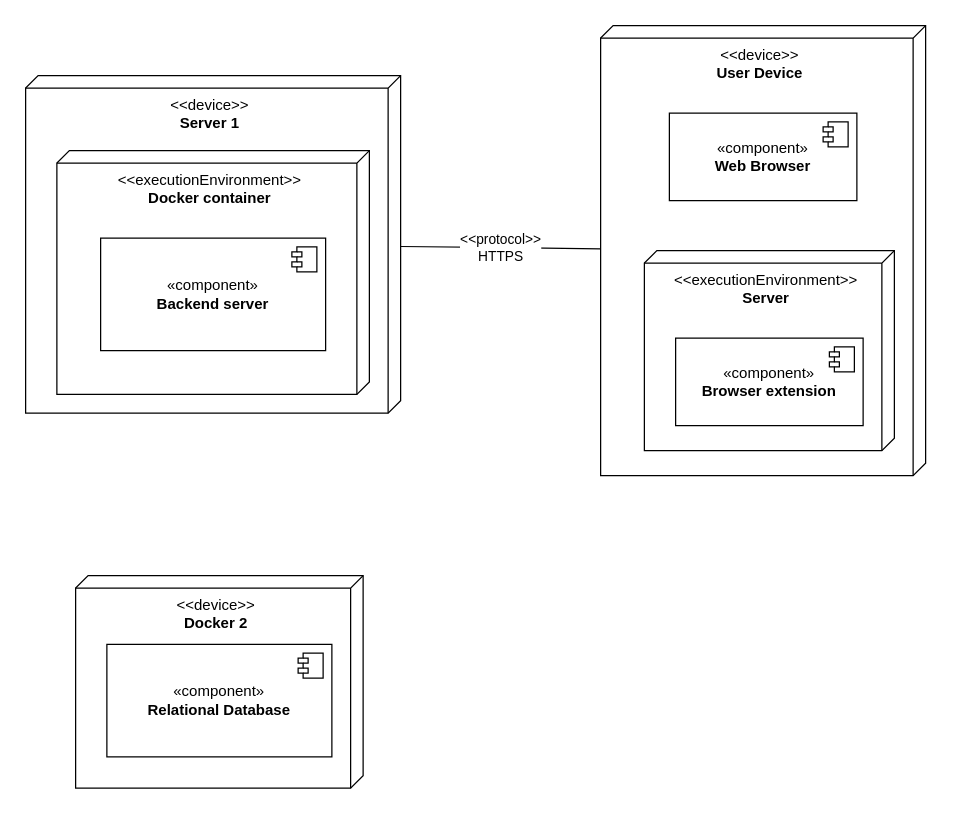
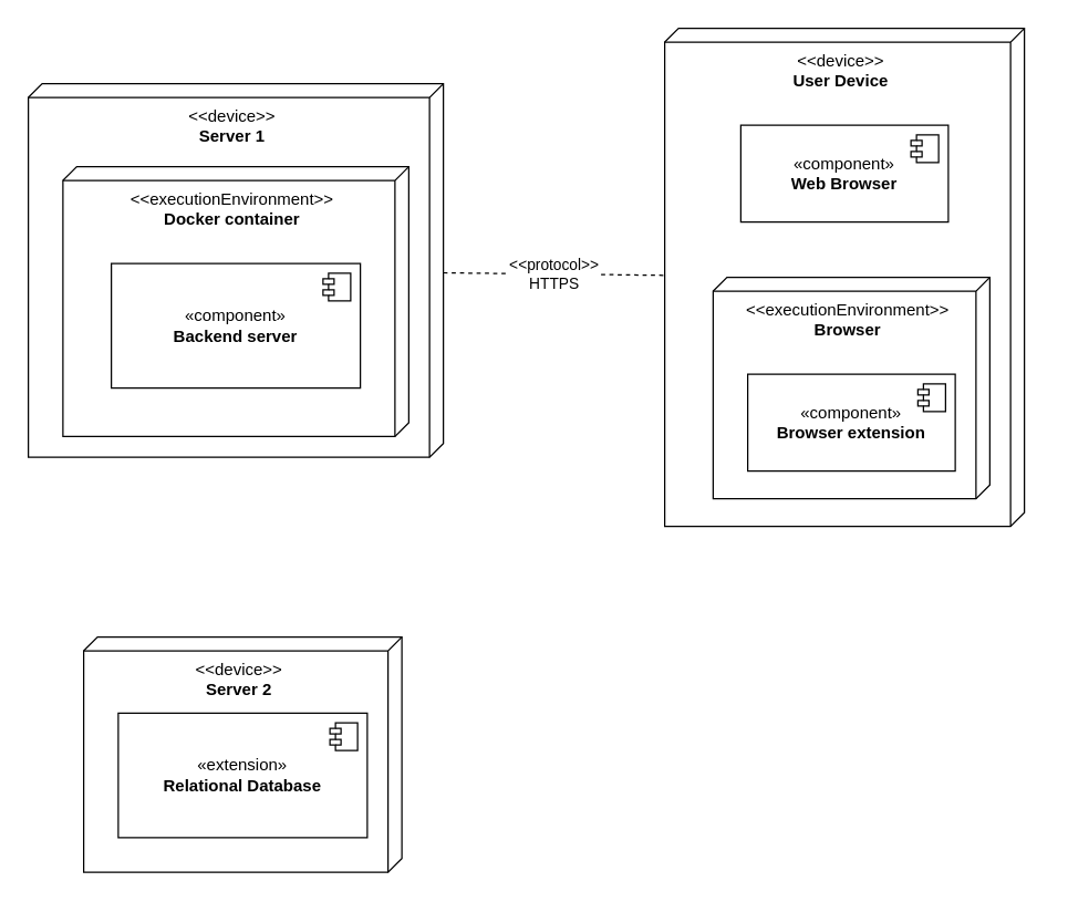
  <mxCell id="0" />
  <mxCell id="1" parent="0" />
  <mxCell id="2" value="" style="group" vertex="1" connectable="0" parent="1"><mxGeometry x="60" y="460" width="230" height="170" as="geometry" /></mxCell>
- <mxCell id="3" value="&lt;div&gt;&amp;lt;&amp;lt;device&amp;gt;&amp;gt;&lt;/div&gt;&lt;div&gt;&lt;b&gt;Docker 2&lt;/b&gt;&lt;/div&gt;" style="verticalAlign=top;align=center;shape=cube;size=10;direction=south;fontStyle=0;html=1;boundedLbl=1;spacingLeft=5;whiteSpace=wrap;" vertex="1" parent="2"><mxGeometry width="230" height="170" as="geometry" /></mxCell>
- <mxCell id="4" value="«component»&lt;br&gt;&lt;b&gt;Relational Database&lt;/b&gt;" style="html=1;dropTarget=0;whiteSpace=wrap;" vertex="1" parent="2"><mxGeometry x="25" y="55" width="180" height="90" as="geometry" /></mxCell>
+ <mxCell id="3" value="&lt;div&gt;&amp;lt;&amp;lt;device&amp;gt;&amp;gt;&lt;/div&gt;&lt;div&gt;&lt;b&gt;Server 2&lt;/b&gt;&lt;/div&gt;" style="verticalAlign=top;align=center;shape=cube;size=10;direction=south;fontStyle=0;html=1;boundedLbl=1;spacingLeft=5;whiteSpace=wrap;" vertex="1" parent="2"><mxGeometry width="230" height="170" as="geometry" /></mxCell>
+ <mxCell id="4" value="«extension»&lt;br&gt;&lt;b&gt;Relational Database&lt;/b&gt;" style="html=1;dropTarget=0;whiteSpace=wrap;" vertex="1" parent="2"><mxGeometry x="25" y="55" width="180" height="90" as="geometry" /></mxCell>
  <mxCell id="5" value="" style="shape=module;jettyWidth=8;jettyHeight=4;" vertex="1" parent="4"><mxGeometry x="1" width="20" height="20" relative="1" as="geometry"><mxPoint x="-27" y="7" as="offset" /></mxGeometry></mxCell>
  <mxCell id="6" value="" style="group" vertex="1" connectable="0" parent="1"><mxGeometry x="90" y="160" width="230" height="170" as="geometry" /></mxCell>
  <mxCell id="7" value="&lt;div&gt;&amp;lt;&amp;lt;device&amp;gt;&amp;gt;&lt;/div&gt;&lt;div&gt;&lt;b&gt;Server 1&lt;/b&gt;&lt;/div&gt;" style="verticalAlign=top;align=center;shape=cube;size=10;direction=south;fontStyle=0;html=1;boundedLbl=1;spacingLeft=5;whiteSpace=wrap;" vertex="1" parent="6"><mxGeometry x="-70" y="-100" width="300" height="270" as="geometry" /></mxCell>
  <mxCell id="8" value="&lt;div&gt;&amp;lt;&amp;lt;executionEnvironment&amp;gt;&amp;gt;&lt;/div&gt;&lt;div&gt;&lt;b&gt;Docker container&lt;/b&gt;&lt;/div&gt;" style="verticalAlign=top;align=center;shape=cube;size=10;direction=south;fontStyle=0;html=1;boundedLbl=1;spacingLeft=5;whiteSpace=wrap;" vertex="1" parent="6"><mxGeometry x="-45" y="-40" width="250" height="195" as="geometry" /></mxCell>
  <mxCell id="9" value="«component»&lt;br&gt;&lt;b&gt;Backend server&lt;/b&gt;" style="html=1;dropTarget=0;whiteSpace=wrap;" vertex="1" parent="6"><mxGeometry x="-10" y="30" width="180" height="90" as="geometry" /></mxCell>
  <mxCell id="10" value="" style="shape=module;jettyWidth=8;jettyHeight=4;" vertex="1" parent="9"><mxGeometry x="1" width="20" height="20" relative="1" as="geometry"><mxPoint x="-27" y="7" as="offset" /></mxGeometry></mxCell>
  <mxCell id="11" value="" style="group" vertex="1" connectable="0" parent="1"><mxGeometry x="480" y="110" width="270" height="370" as="geometry" /></mxCell>
  <mxCell id="12" value="" style="group" vertex="1" connectable="0" parent="11"><mxGeometry y="-90" width="260" height="360" as="geometry" /></mxCell>
  <mxCell id="13" value="&lt;div&gt;&amp;lt;&amp;lt;device&amp;gt;&amp;gt;&lt;/div&gt;&lt;div&gt;&lt;b&gt;User Device&lt;/b&gt;&lt;/div&gt;" style="verticalAlign=top;align=center;shape=cube;size=10;direction=south;fontStyle=0;html=1;boundedLbl=1;spacingLeft=5;whiteSpace=wrap;" vertex="1" parent="12"><mxGeometry width="260" height="360" as="geometry" /></mxCell>
  <mxCell id="14" value="«component»&lt;br&gt;&lt;b&gt;Web Browser&lt;/b&gt;" style="html=1;dropTarget=0;whiteSpace=wrap;" vertex="1" parent="12"><mxGeometry x="55" y="70" width="150" height="70" as="geometry" /></mxCell>
  <mxCell id="15" value="" style="shape=module;jettyWidth=8;jettyHeight=4;" vertex="1" parent="14"><mxGeometry x="1" width="20" height="20" relative="1" as="geometry"><mxPoint x="-27" y="7" as="offset" /></mxGeometry></mxCell>
- <mxCell id="16" value="&lt;div&gt;&amp;lt;&amp;lt;executionEnvironment&amp;gt;&amp;gt;&lt;/div&gt;&lt;div&gt;&lt;b&gt;Server&lt;/b&gt;&lt;/div&gt;" style="verticalAlign=top;align=center;shape=cube;size=10;direction=south;fontStyle=0;html=1;boundedLbl=1;spacingLeft=5;whiteSpace=wrap;" vertex="1" parent="12"><mxGeometry x="35" y="180" width="200" height="160" as="geometry" /></mxCell>
+ <mxCell id="16" value="&lt;div&gt;&amp;lt;&amp;lt;executionEnvironment&amp;gt;&amp;gt;&lt;/div&gt;&lt;div&gt;&lt;b&gt;Browser&lt;/b&gt;&lt;/div&gt;" style="verticalAlign=top;align=center;shape=cube;size=10;direction=south;fontStyle=0;html=1;boundedLbl=1;spacingLeft=5;whiteSpace=wrap;" vertex="1" parent="12"><mxGeometry x="35" y="180" width="200" height="160" as="geometry" /></mxCell>
  <mxCell id="17" value="&lt;div&gt;«component»&lt;b&gt;&lt;br&gt;&lt;/b&gt;&lt;/div&gt;&lt;div&gt;&lt;b&gt;Browser extension&lt;/b&gt;&lt;/div&gt;" style="html=1;dropTarget=0;whiteSpace=wrap;" vertex="1" parent="12"><mxGeometry x="60" y="250" width="150" height="70" as="geometry" /></mxCell>
  <mxCell id="18" value="" style="shape=module;jettyWidth=8;jettyHeight=4;" vertex="1" parent="17"><mxGeometry x="1" width="20" height="20" relative="1" as="geometry"><mxPoint x="-27" y="7" as="offset" /></mxGeometry></mxCell>
- <mxCell id="19" value="&lt;div&gt;&amp;lt;&amp;lt;protocol&amp;gt;&amp;gt;&lt;/div&gt;&lt;div&gt;HTTPS&lt;/div&gt;" style="rounded=0;orthogonalLoop=1;jettySize=auto;html=1;endArrow=none;endFill=0;" edge="1" parent="1" source="7" target="13"><mxGeometry relative="1" as="geometry" /></mxCell>
+ <mxCell id="19" value="&lt;div&gt;&amp;lt;&amp;lt;protocol&amp;gt;&amp;gt;&lt;/div&gt;&lt;div&gt;HTTPS&lt;/div&gt;" style="rounded=0;orthogonalLoop=1;jettySize=auto;html=1;endArrow=none;endFill=0;dashed=1;" edge="1" parent="1" source="7" target="13"><mxGeometry relative="1" as="geometry" /></mxCell>
